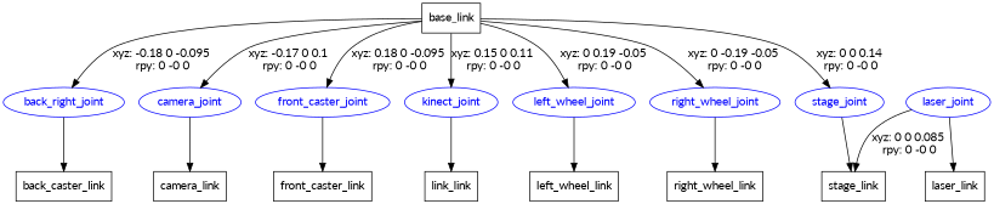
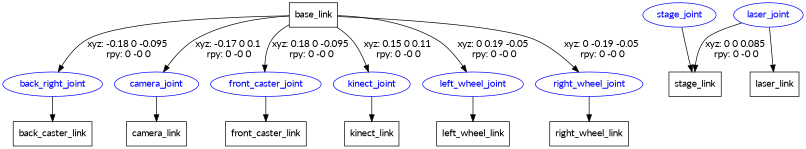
  digraph {
    fontname=Lato
    node [fontname=Lato shape=box]
    edge [fontname=Lato]
    n1 [label=base_link]
    n2 [color=blue fontcolor=blue label=back_right_joint shape=ellipse]
    camera_joint [color=blue fontcolor=blue shape=ellipse]
    front_caster_joint [color=blue fontcolor=blue shape=ellipse]
    kinect_joint [color=blue fontcolor=blue shape=ellipse]
    left_wheel_joint [color=blue fontcolor=blue shape=ellipse]
    right_wheel_joint [color=blue fontcolor=blue shape=ellipse]
    stage_joint [color=blue fontcolor=blue shape=ellipse]
    n9 [label=back_caster_link]
    n10 [label=camera_link]
    n11 [label=front_caster_link]
-   n12 [label=link_link]
+   n12 [label=kinect_link]
    n13 [label=left_wheel_link]
    n14 [label=right_wheel_link]
    n15 [label=stage_link]
    laser_joint [color=blue fontcolor=blue shape=ellipse]
    n17 [label=laser_link]
    n1 -> n2 [label="xyz: -0.18 0 -0.095 \nrpy: 0 -0 0"]
    n1 -> camera_joint [label="xyz: -0.17 0 0.1 \nrpy: 0 -0 0"]
    n1 -> front_caster_joint [label="xyz: 0.18 0 -0.095 \nrpy: 0 -0 0"]
    n1 -> kinect_joint [label="xyz: 0.15 0 0.11 \nrpy: 0 -0 0"]
    n1 -> left_wheel_joint [label="xyz: 0 0.19 -0.05 \nrpy: 0 -0 0"]
    n1 -> right_wheel_joint [label="xyz: 0 -0.19 -0.05 \nrpy: 0 -0 0"]
-   n1 -> stage_joint [label="xyz: 0 0 0.14 \nrpy: 0 -0 0"]
    n2 -> n9
    camera_joint -> n10
    front_caster_joint -> n11
    kinect_joint -> n12
    left_wheel_joint -> n13
    right_wheel_joint -> n14
    stage_joint -> n15
    laser_joint -> n15 [label="xyz: 0 0 0.085 \nrpy: 0 -0 0"]
    laser_joint -> n17
  }
